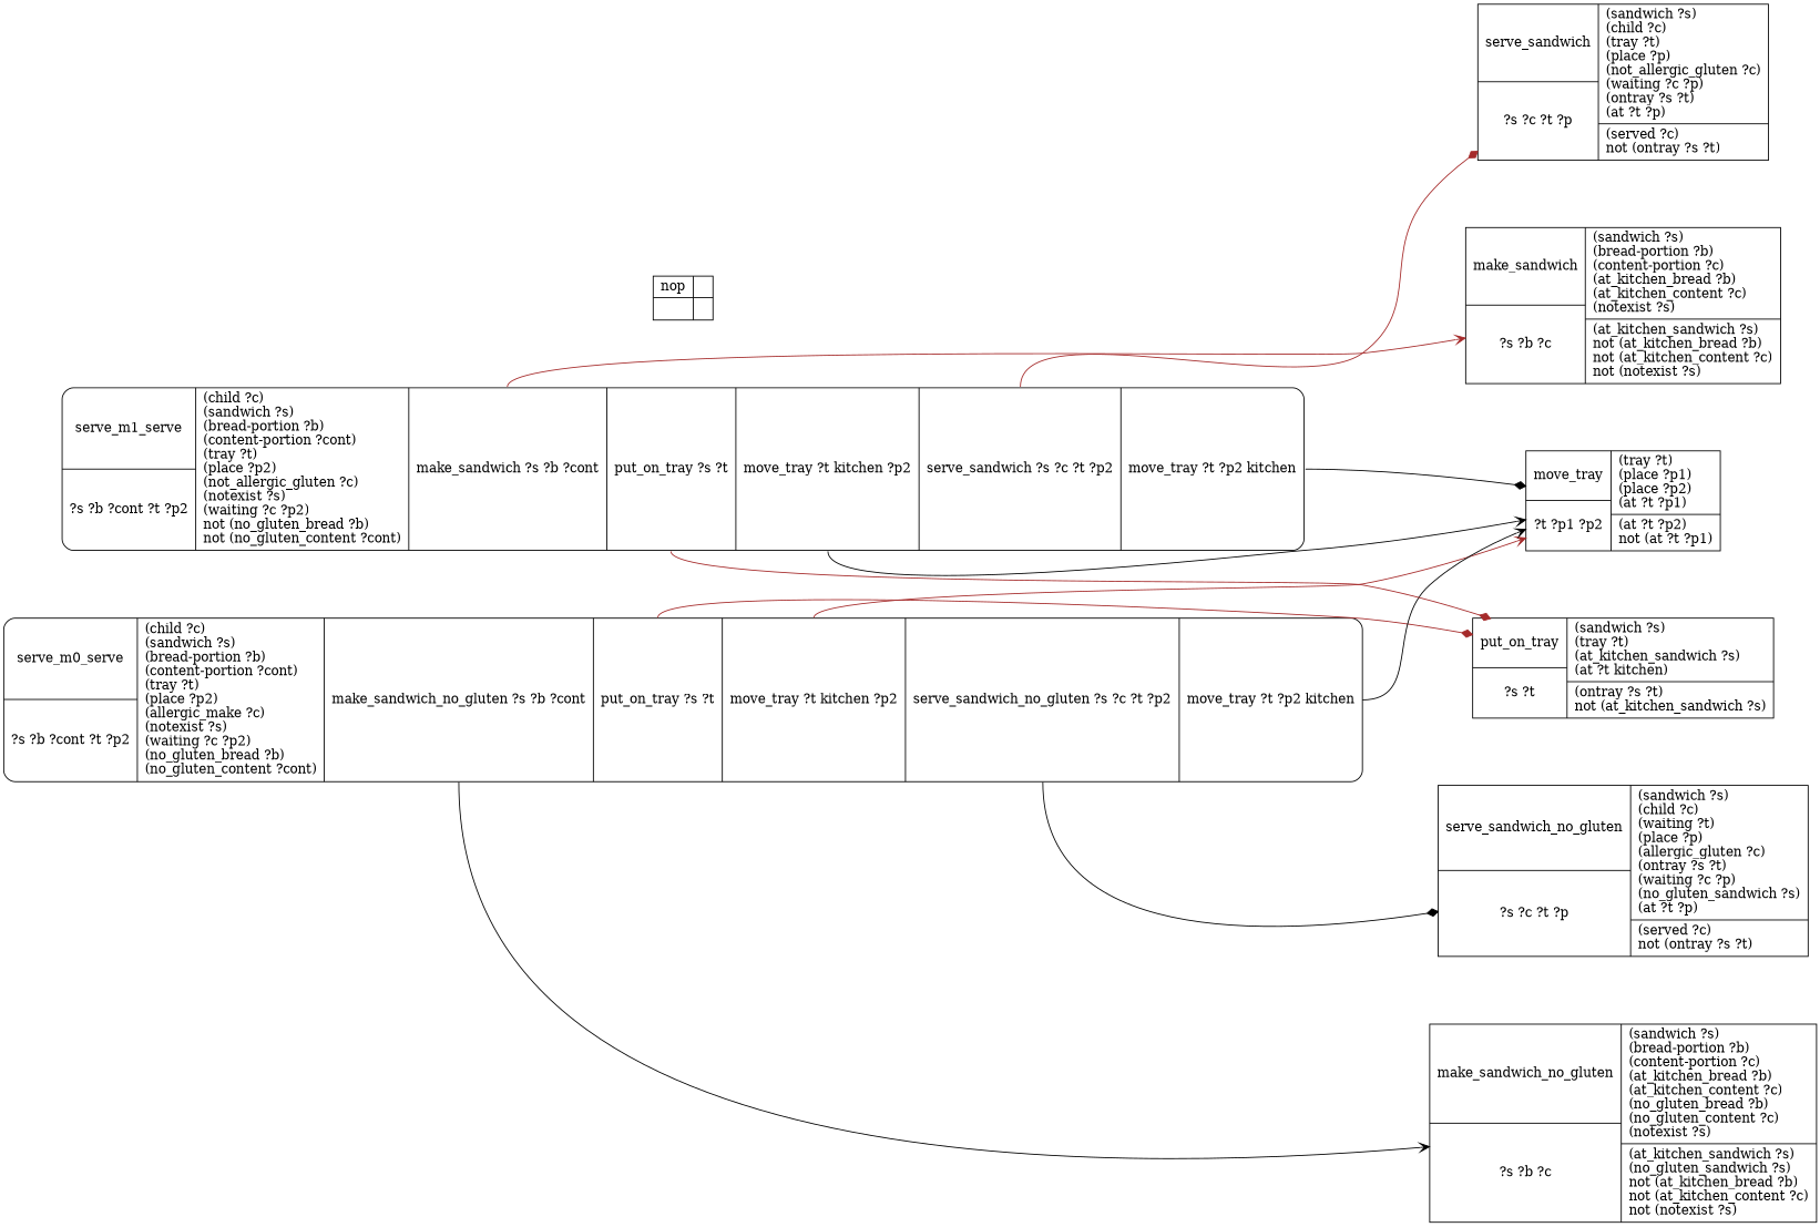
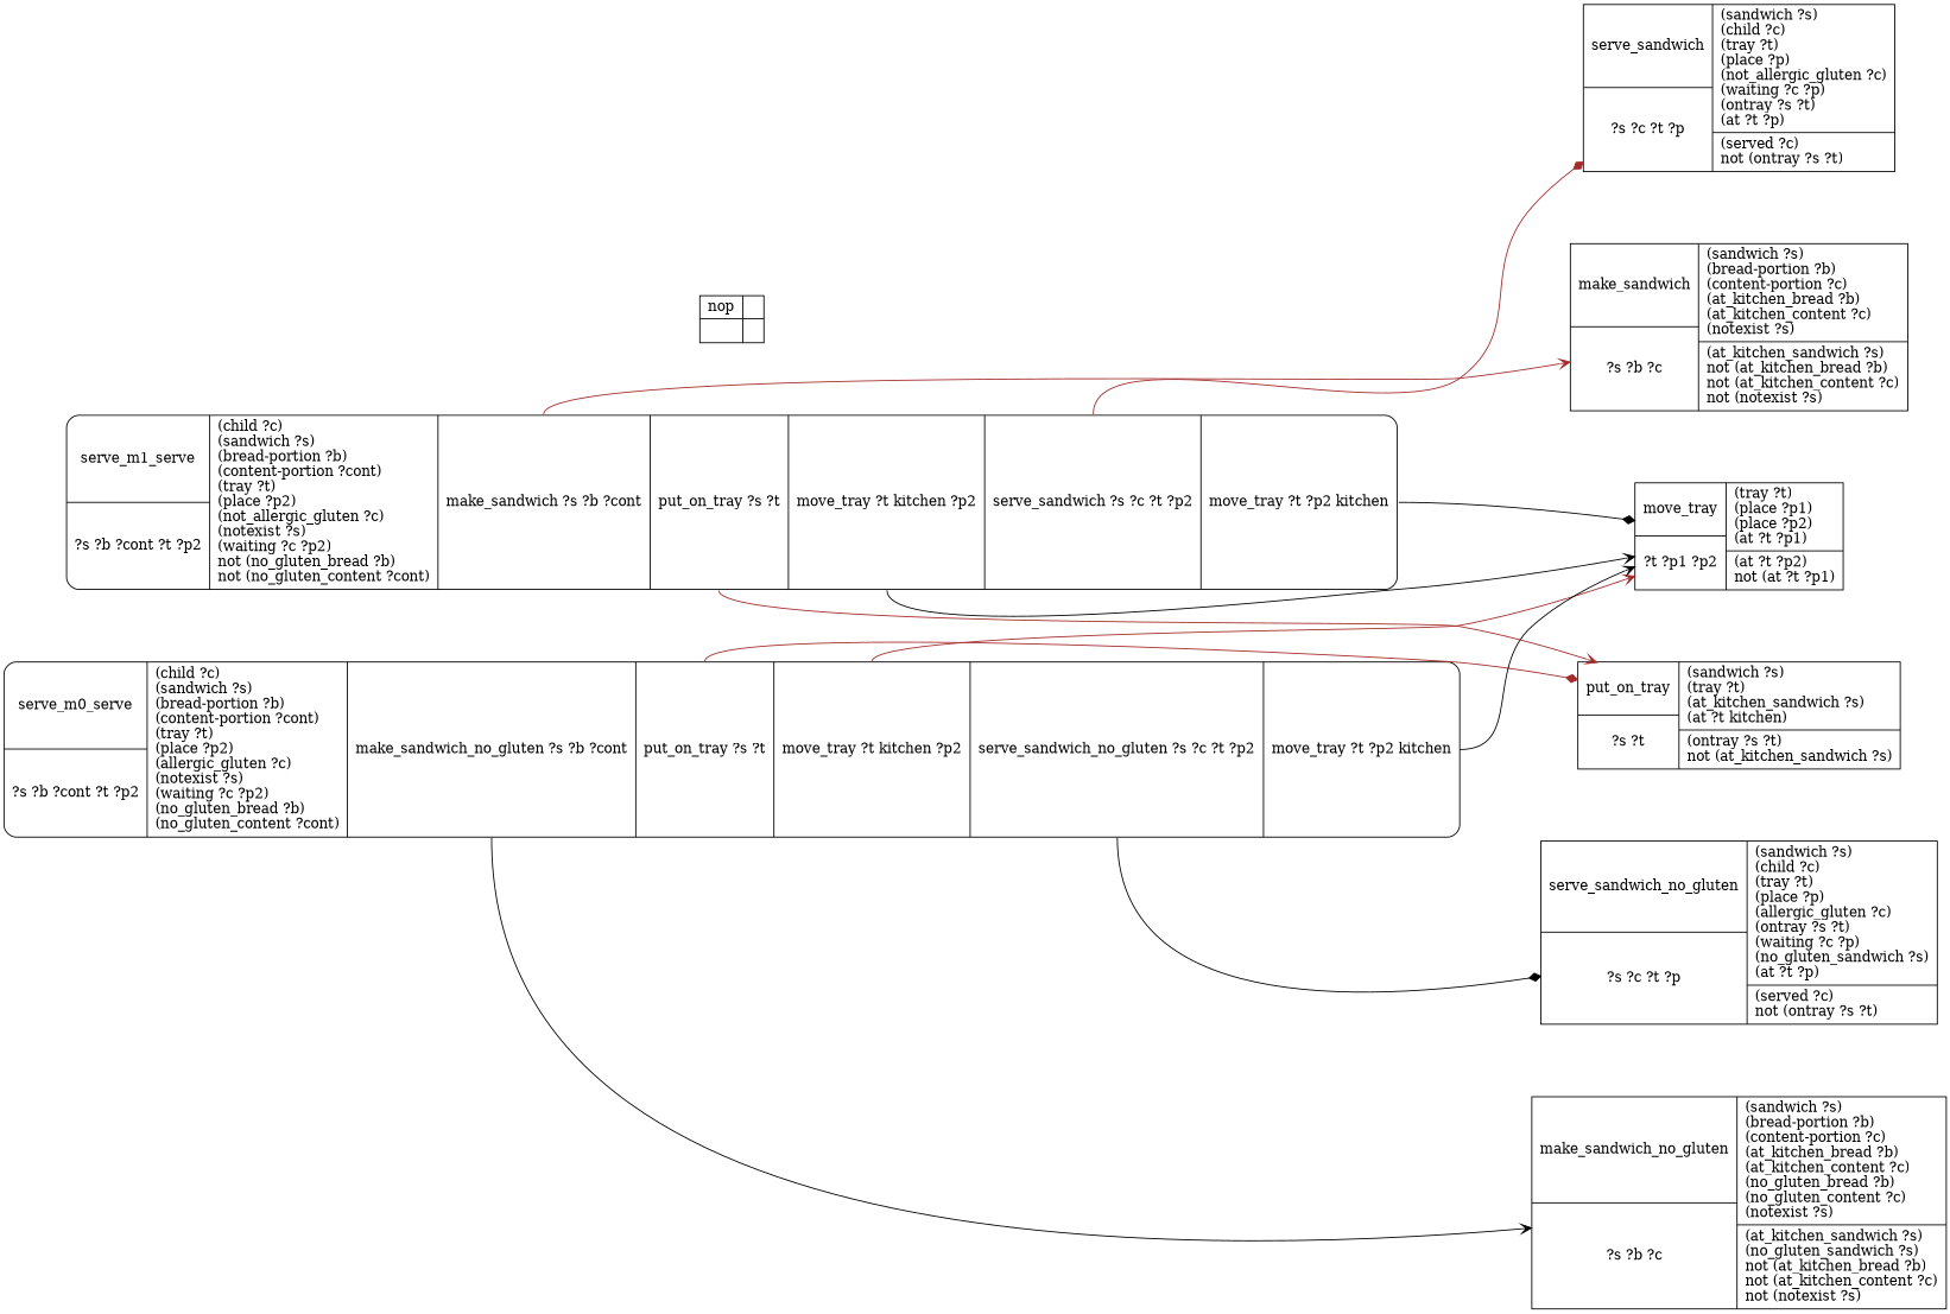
  digraph {
    fontname="DejaVu Serif"
    nodesep=1
    rankdir=LR
    ranksep=1
    node [fontname="DejaVu Serif" shape=record]
    edge [arrowhead=vee color=black fontname="DejaVu Serif" tailport=0]
    make_sandwich_no_gluten [label="{{\N|?s ?b ?c}|{(sandwich ?s)\l(bread-portion ?b)\l(content-portion ?c)\l(at_kitchen_bread ?b)\l(at_kitchen_content ?c)\l(no_gluten_bread ?b)\l(no_gluten_content ?c)\l(notexist ?s)\l|(at_kitchen_sandwich ?s)\l(no_gluten_sandwich ?s)\lnot (at_kitchen_bread ?b)\lnot (at_kitchen_content ?c)\lnot (notexist ?s)\l}}"]
    make_sandwich [label="{{\N|?s ?b ?c}|{(sandwich ?s)\l(bread-portion ?b)\l(content-portion ?c)\l(at_kitchen_bread ?b)\l(at_kitchen_content ?c)\l(notexist ?s)\l|(at_kitchen_sandwich ?s)\lnot (at_kitchen_bread ?b)\lnot (at_kitchen_content ?c)\lnot (notexist ?s)\l}}"]
    put_on_tray [label="{{\N|?s ?t}|{(sandwich ?s)\l(tray ?t)\l(at_kitchen_sandwich ?s)\l(at ?t kitchen)\l|(ontray ?s ?t)\lnot (at_kitchen_sandwich ?s)\l}}"]
-   serve_sandwich_no_gluten [label="{{\N|?s ?c ?t ?p}|{(sandwich ?s)\l(child ?c)\l(waiting ?t)\l(place ?p)\l(allergic_gluten ?c)\l(ontray ?s ?t)\l(waiting ?c ?p)\l(no_gluten_sandwich ?s)\l(at ?t ?p)\l|(served ?c)\lnot (ontray ?s ?t)\l}}"]
+   serve_sandwich_no_gluten [label="{{\N|?s ?c ?t ?p}|{(sandwich ?s)\l(child ?c)\l(tray ?t)\l(place ?p)\l(allergic_gluten ?c)\l(ontray ?s ?t)\l(waiting ?c ?p)\l(no_gluten_sandwich ?s)\l(at ?t ?p)\l|(served ?c)\lnot (ontray ?s ?t)\l}}"]
    serve_sandwich [label="{{\N|?s ?c ?t ?p}|{(sandwich ?s)\l(child ?c)\l(tray ?t)\l(place ?p)\l(not_allergic_gluten ?c)\l(waiting ?c ?p)\l(ontray ?s ?t)\l(at ?t ?p)\l|(served ?c)\lnot (ontray ?s ?t)\l}}"]
    move_tray [label="{{\N|?t ?p1 ?p2}|{(tray ?t)\l(place ?p1)\l(place ?p2)\l(at ?t ?p1)\l|(at ?t ?p2)\lnot (at ?t ?p1)\l}}"]
    nop [label="{{\N|}|{|}}"]
-   serve_m0_serve [label="{{\N|?s ?b ?cont ?t ?p2}|(child ?c)\l(sandwich ?s)\l(bread-portion ?b)\l(content-portion ?cont)\l(tray ?t)\l(place ?p2)\l(allergic_make ?c)\l(notexist ?s)\l(waiting ?c ?p2)\l(no_gluten_bread ?b)\l(no_gluten_content ?cont)\l|<0>make_sandwich_no_gluten ?s ?b ?cont|<1>put_on_tray ?s ?t|<2>move_tray ?t kitchen ?p2|<3>serve_sandwich_no_gluten ?s ?c ?t ?p2|<4>move_tray ?t ?p2 kitchen}" shape=Mrecord]
+   serve_m0_serve [label="{{\N|?s ?b ?cont ?t ?p2}|(child ?c)\l(sandwich ?s)\l(bread-portion ?b)\l(content-portion ?cont)\l(tray ?t)\l(place ?p2)\l(allergic_gluten ?c)\l(notexist ?s)\l(waiting ?c ?p2)\l(no_gluten_bread ?b)\l(no_gluten_content ?cont)\l|<0>make_sandwich_no_gluten ?s ?b ?cont|<1>put_on_tray ?s ?t|<2>move_tray ?t kitchen ?p2|<3>serve_sandwich_no_gluten ?s ?c ?t ?p2|<4>move_tray ?t ?p2 kitchen}" shape=Mrecord]
    serve_m1_serve [label="{{\N|?s ?b ?cont ?t ?p2}|(child ?c)\l(sandwich ?s)\l(bread-portion ?b)\l(content-portion ?cont)\l(tray ?t)\l(place ?p2)\l(not_allergic_gluten ?c)\l(notexist ?s)\l(waiting ?c ?p2)\lnot (no_gluten_bread ?b)\lnot (no_gluten_content ?cont)\l|<0>make_sandwich ?s ?b ?cont|<1>put_on_tray ?s ?t|<2>move_tray ?t kitchen ?p2|<3>serve_sandwich ?s ?c ?t ?p2|<4>move_tray ?t ?p2 kitchen}" shape=Mrecord]
    serve_m0_serve -> make_sandwich_no_gluten
    serve_m0_serve -> put_on_tray [arrowhead=diamond color=brown tailport=1]
    serve_m0_serve -> serve_sandwich_no_gluten [arrowhead=diamond tailport=3]
    serve_m0_serve -> move_tray [color=brown tailport=2]
    serve_m0_serve -> move_tray [tailport=4]
    serve_m1_serve -> make_sandwich [color=brown]
-   serve_m1_serve -> put_on_tray [arrowhead=diamond color=brown tailport=1]
+   serve_m1_serve -> put_on_tray [color=brown tailport=1]
    serve_m1_serve -> serve_sandwich [arrowhead=diamond color=brown tailport=3]
    serve_m1_serve -> move_tray [tailport=2]
    serve_m1_serve -> move_tray [arrowhead=diamond tailport=4]
  }
